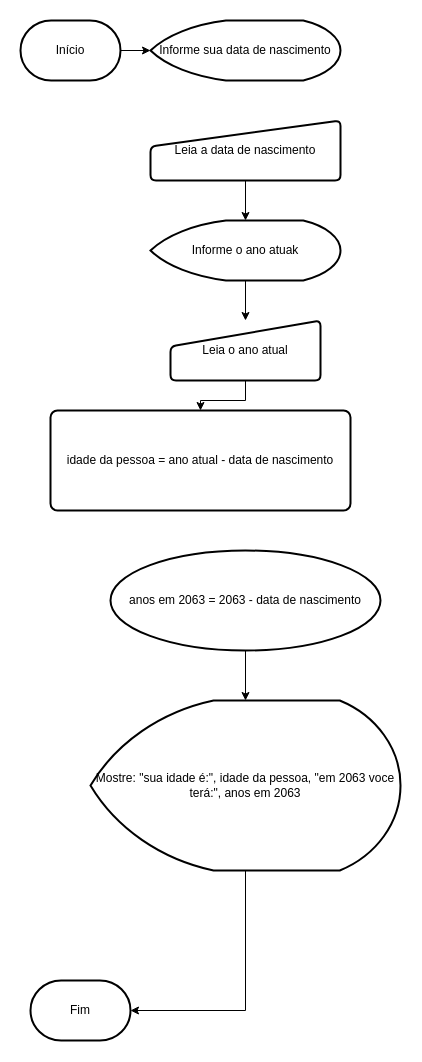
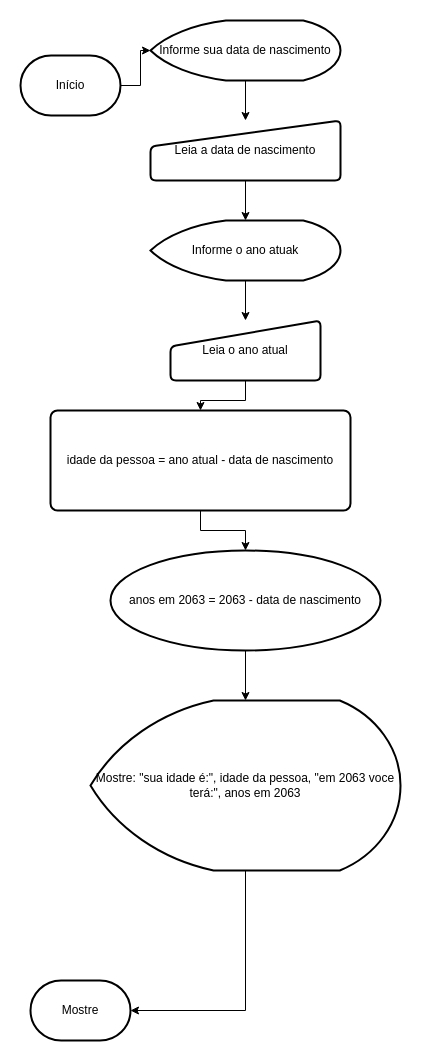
  <mxCell id="0" />
  <mxCell id="1" parent="0" />
  <mxCell id="2" style="edgeStyle=orthogonalEdgeStyle;rounded=0;orthogonalLoop=1;jettySize=auto;html=1;" edge="1" parent="1" source="3" target="6"><mxGeometry relative="1" as="geometry"><mxPoint x="200" y="50" as="targetPoint" /></mxGeometry></mxCell>
- <mxCell id="3" value="Início" style="strokeWidth=2;html=1;shape=mxgraph.flowchart.terminator;whiteSpace=wrap;" vertex="1" parent="1"><mxGeometry x="20" y="20" width="100" height="60" as="geometry" /></mxCell>
- <mxCell id="4" value="Fim" style="strokeWidth=2;html=1;shape=mxgraph.flowchart.terminator;whiteSpace=wrap;" vertex="1" parent="1"><mxGeometry x="30" y="980" width="100" height="60" as="geometry" /></mxCell>
+ <mxCell id="3" value="Início" style="strokeWidth=2;html=1;shape=mxgraph.flowchart.terminator;whiteSpace=wrap;" vertex="1" parent="1"><mxGeometry x="20" y="55" width="100" height="60" as="geometry" /></mxCell>
+ <mxCell id="4" value="Mostre" style="strokeWidth=2;html=1;shape=mxgraph.flowchart.terminator;whiteSpace=wrap;" vertex="1" parent="1"><mxGeometry x="30" y="980" width="100" height="60" as="geometry" /></mxCell>
+ <mxCell id="5" style="edgeStyle=orthogonalEdgeStyle;rounded=0;orthogonalLoop=1;jettySize=auto;html=1;exitX=0.5;exitY=1;exitDx=0;exitDy=0;exitPerimeter=0;" edge="1" parent="1" source="6" target="8"><mxGeometry relative="1" as="geometry"><mxPoint x="245" y="120" as="targetPoint" /></mxGeometry></mxCell>
  <mxCell id="6" value="Informe sua data de nascimento" style="strokeWidth=2;html=1;shape=mxgraph.flowchart.display;whiteSpace=wrap;" vertex="1" parent="1"><mxGeometry x="150" y="20" width="190" height="60" as="geometry" /></mxCell>
  <mxCell id="7" style="edgeStyle=orthogonalEdgeStyle;rounded=0;orthogonalLoop=1;jettySize=auto;html=1;" edge="1" parent="1" source="8" target="10"><mxGeometry relative="1" as="geometry"><mxPoint x="240" y="250" as="targetPoint" /></mxGeometry></mxCell>
  <mxCell id="8" value="Leia a data de nascimento" style="html=1;strokeWidth=2;shape=manualInput;whiteSpace=wrap;rounded=1;size=26;arcSize=11;" vertex="1" parent="1"><mxGeometry x="150" y="120" width="190" height="60" as="geometry" /></mxCell>
  <mxCell id="9" style="edgeStyle=orthogonalEdgeStyle;rounded=0;orthogonalLoop=1;jettySize=auto;html=1;" edge="1" parent="1" source="10" target="12"><mxGeometry relative="1" as="geometry"><mxPoint x="245" y="320" as="targetPoint" /></mxGeometry></mxCell>
  <mxCell id="10" value="Informe o ano atuak" style="strokeWidth=2;html=1;shape=mxgraph.flowchart.display;whiteSpace=wrap;" vertex="1" parent="1"><mxGeometry x="150" y="220" width="190" height="60" as="geometry" /></mxCell>
  <mxCell id="11" style="edgeStyle=orthogonalEdgeStyle;rounded=0;orthogonalLoop=1;jettySize=auto;html=1;" edge="1" parent="1" source="12" target="14"><mxGeometry relative="1" as="geometry"><mxPoint x="245" y="430" as="targetPoint" /></mxGeometry></mxCell>
  <mxCell id="12" value="Leia o ano atual" style="html=1;strokeWidth=2;shape=manualInput;whiteSpace=wrap;rounded=1;size=26;arcSize=11;" vertex="1" parent="1"><mxGeometry x="170" y="320" width="150" height="60" as="geometry" /></mxCell>
+ <mxCell id="13" style="edgeStyle=orthogonalEdgeStyle;rounded=0;orthogonalLoop=1;jettySize=auto;html=1;" edge="1" parent="1" source="14" target="16"><mxGeometry relative="1" as="geometry"><mxPoint x="245" y="550" as="targetPoint" /></mxGeometry></mxCell>
  <mxCell id="14" value="idade da pessoa = ano atual - data de nascimento" style="rounded=1;whiteSpace=wrap;html=1;absoluteArcSize=1;arcSize=14;strokeWidth=2;" vertex="1" parent="1"><mxGeometry x="50" y="410" width="300" height="100" as="geometry" /></mxCell>
  <mxCell id="15" style="edgeStyle=orthogonalEdgeStyle;rounded=0;orthogonalLoop=1;jettySize=auto;html=1;exitX=0.5;exitY=1;exitDx=0;exitDy=0;" edge="1" parent="1" source="16" target="18"><mxGeometry relative="1" as="geometry"><mxPoint x="245" y="690" as="targetPoint" /></mxGeometry></mxCell>
  <mxCell id="16" value="anos em 2063 = 2063 - data de nascimento" style="ellipse;whiteSpace=wrap;html=1;absoluteArcSize=1;arcSize=14;strokeWidth=2;" vertex="1" parent="1"><mxGeometry x="110" y="550" width="270" height="100" as="geometry" /></mxCell>
  <mxCell id="17" style="edgeStyle=orthogonalEdgeStyle;rounded=0;orthogonalLoop=1;jettySize=auto;html=1;entryX=1;entryY=0.5;entryDx=0;entryDy=0;entryPerimeter=0;" edge="1" parent="1" source="18" target="4"><mxGeometry relative="1" as="geometry" /></mxCell>
  <mxCell id="18" value="Mostre: &quot;sua idade é:&quot;, idade da pessoa, &quot;em 2063 voce terá:&quot;, anos em 2063" style="strokeWidth=2;html=1;shape=mxgraph.flowchart.display;whiteSpace=wrap;" vertex="1" parent="1"><mxGeometry x="90" y="700" width="310" height="170" as="geometry" /></mxCell>
